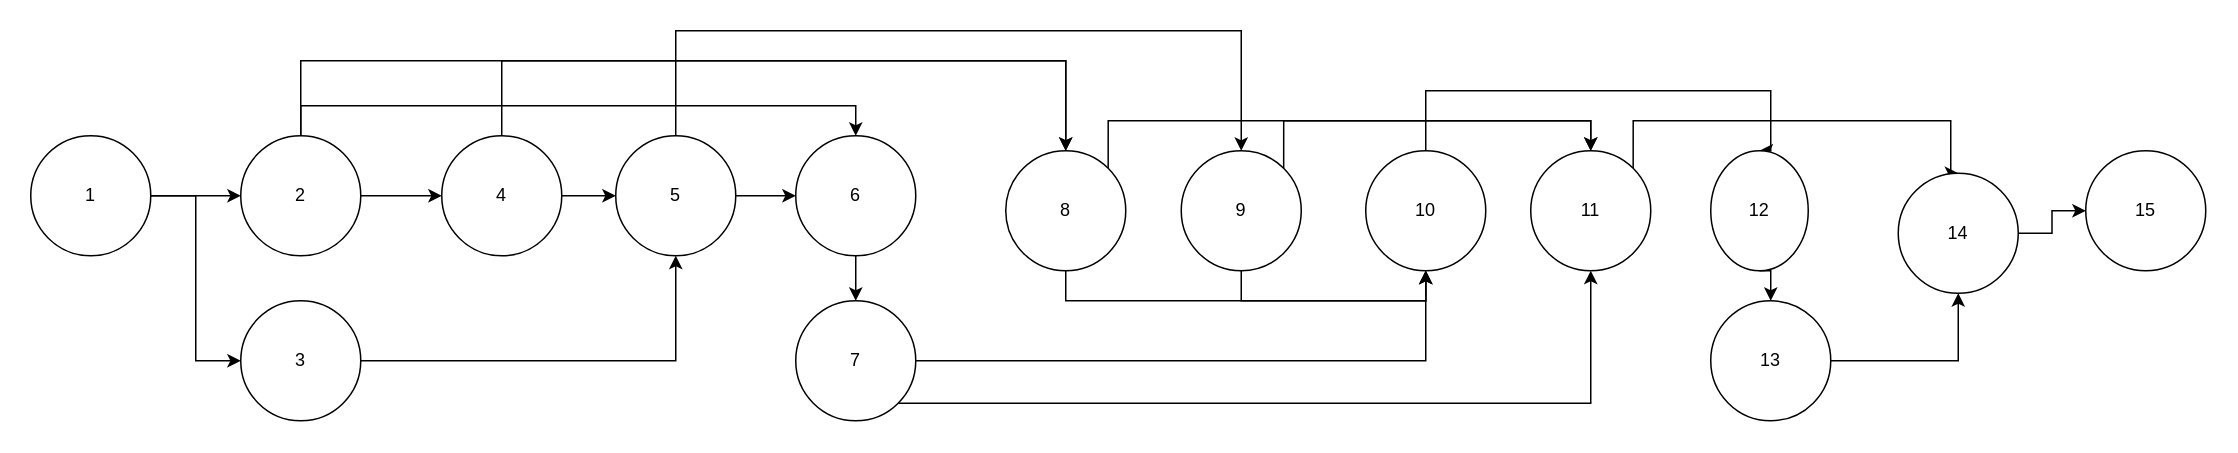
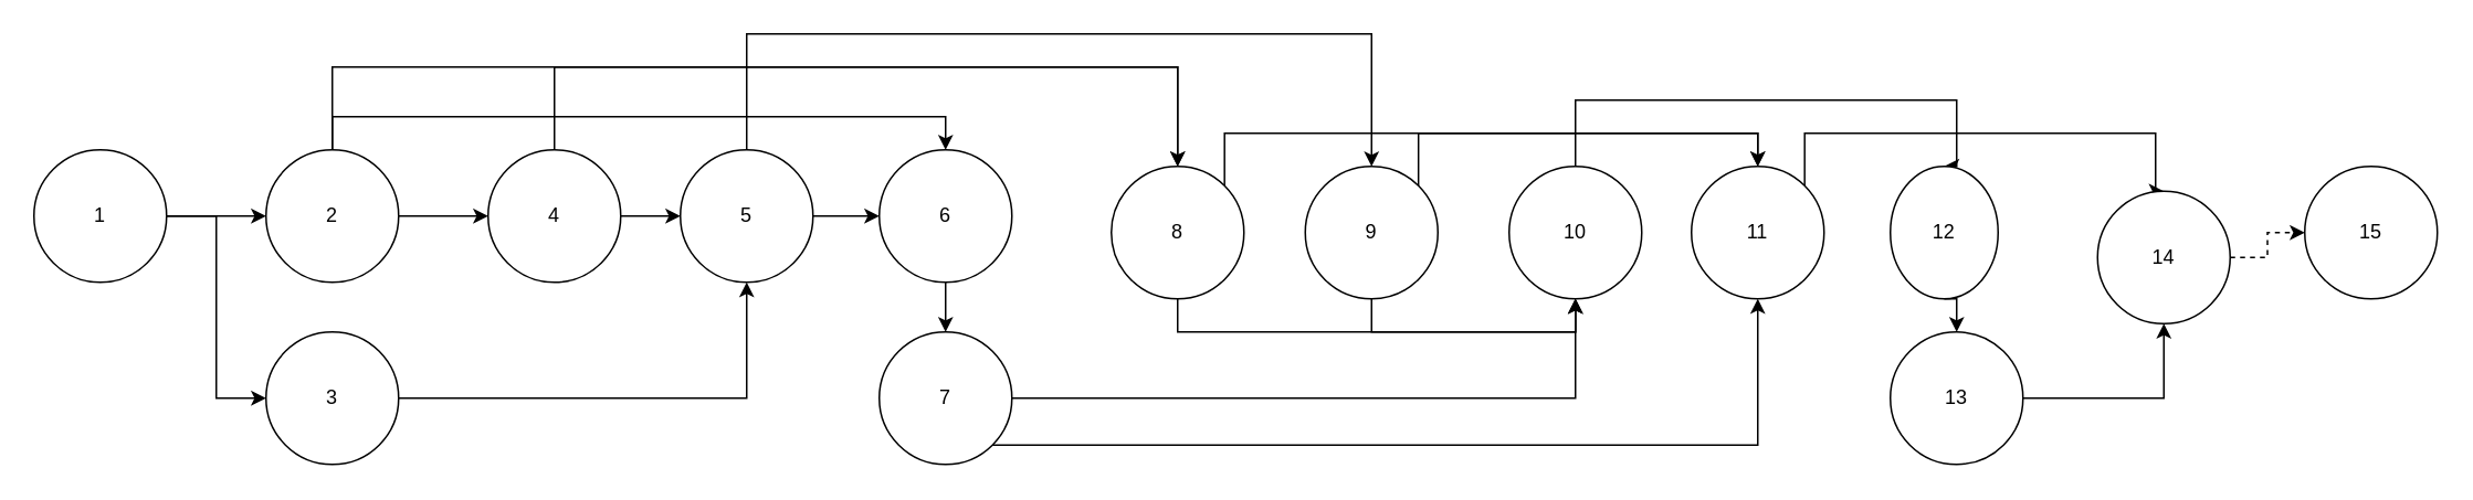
  <mxCell id="0" />
  <mxCell id="1" parent="0" />
  <mxCell id="2" style="edgeStyle=orthogonalEdgeStyle;rounded=0;orthogonalLoop=1;jettySize=auto;html=1;exitX=1;exitY=0.5;exitDx=0;exitDy=0;entryX=0;entryY=0.5;entryDx=0;entryDy=0;" edge="1" parent="1" source="4" target="8"><mxGeometry relative="1" as="geometry" /></mxCell>
  <mxCell id="3" style="edgeStyle=orthogonalEdgeStyle;rounded=0;orthogonalLoop=1;jettySize=auto;html=1;exitX=1;exitY=0.5;exitDx=0;exitDy=0;entryX=0;entryY=0.5;entryDx=0;entryDy=0;" edge="1" parent="1" source="4" target="10"><mxGeometry relative="1" as="geometry" /></mxCell>
  <mxCell id="4" value="1" style="ellipse;whiteSpace=wrap;html=1;aspect=fixed;" vertex="1" parent="1"><mxGeometry x="20" y="90" width="80" height="80" as="geometry" /></mxCell>
  <mxCell id="5" style="edgeStyle=orthogonalEdgeStyle;rounded=0;orthogonalLoop=1;jettySize=auto;html=1;exitX=1;exitY=0.5;exitDx=0;exitDy=0;entryX=0;entryY=0.5;entryDx=0;entryDy=0;" edge="1" parent="1" source="8" target="13"><mxGeometry relative="1" as="geometry" /></mxCell>
  <mxCell id="6" style="edgeStyle=orthogonalEdgeStyle;rounded=0;orthogonalLoop=1;jettySize=auto;html=1;exitX=0.5;exitY=0;exitDx=0;exitDy=0;entryX=0.5;entryY=0;entryDx=0;entryDy=0;" edge="1" parent="1" source="8" target="18"><mxGeometry relative="1" as="geometry"><Array as="points"><mxPoint x="200" y="70" /><mxPoint x="570" y="70" /></Array></mxGeometry></mxCell>
  <mxCell id="7" style="edgeStyle=orthogonalEdgeStyle;rounded=0;orthogonalLoop=1;jettySize=auto;html=1;exitX=0.5;exitY=0;exitDx=0;exitDy=0;" edge="1" parent="1" source="8"><mxGeometry relative="1" as="geometry"><mxPoint x="710" y="100" as="targetPoint" /><Array as="points"><mxPoint x="200" y="40" /><mxPoint x="710" y="40" /></Array></mxGeometry></mxCell>
  <mxCell id="8" value="2" style="ellipse;whiteSpace=wrap;html=1;aspect=fixed;" vertex="1" parent="1"><mxGeometry x="160" y="90" width="80" height="80" as="geometry" /></mxCell>
  <mxCell id="9" style="edgeStyle=orthogonalEdgeStyle;rounded=0;orthogonalLoop=1;jettySize=auto;html=1;exitX=1;exitY=0.5;exitDx=0;exitDy=0;entryX=0.5;entryY=1;entryDx=0;entryDy=0;" edge="1" parent="1" source="10" target="16"><mxGeometry relative="1" as="geometry" /></mxCell>
  <mxCell id="10" value="3" style="ellipse;whiteSpace=wrap;html=1;aspect=fixed;" vertex="1" parent="1"><mxGeometry x="160" y="200" width="80" height="80" as="geometry" /></mxCell>
  <mxCell id="11" style="edgeStyle=orthogonalEdgeStyle;rounded=0;orthogonalLoop=1;jettySize=auto;html=1;exitX=1;exitY=0.5;exitDx=0;exitDy=0;" edge="1" parent="1" source="13" target="16"><mxGeometry relative="1" as="geometry" /></mxCell>
  <mxCell id="12" style="edgeStyle=orthogonalEdgeStyle;rounded=0;orthogonalLoop=1;jettySize=auto;html=1;exitX=0.5;exitY=0;exitDx=0;exitDy=0;entryX=0.5;entryY=0;entryDx=0;entryDy=0;" edge="1" parent="1" source="13" target="24"><mxGeometry relative="1" as="geometry"><Array as="points"><mxPoint x="334" y="40" /><mxPoint x="710" y="40" /></Array></mxGeometry></mxCell>
  <mxCell id="13" value="4" style="ellipse;whiteSpace=wrap;html=1;aspect=fixed;" vertex="1" parent="1"><mxGeometry x="294" y="90" width="80" height="80" as="geometry" /></mxCell>
  <mxCell id="14" style="edgeStyle=orthogonalEdgeStyle;rounded=0;orthogonalLoop=1;jettySize=auto;html=1;exitX=1;exitY=0.5;exitDx=0;exitDy=0;entryX=0;entryY=0.5;entryDx=0;entryDy=0;" edge="1" parent="1" source="16" target="18"><mxGeometry relative="1" as="geometry" /></mxCell>
  <mxCell id="15" style="edgeStyle=orthogonalEdgeStyle;rounded=0;orthogonalLoop=1;jettySize=auto;html=1;exitX=0.5;exitY=0;exitDx=0;exitDy=0;entryX=0.5;entryY=0;entryDx=0;entryDy=0;" edge="1" parent="1" source="16" target="27"><mxGeometry relative="1" as="geometry"><Array as="points"><mxPoint x="450" y="20" /><mxPoint x="827" y="20" /></Array></mxGeometry></mxCell>
  <mxCell id="16" value="5" style="ellipse;whiteSpace=wrap;html=1;aspect=fixed;" vertex="1" parent="1"><mxGeometry x="410" y="90" width="80" height="80" as="geometry" /></mxCell>
  <mxCell id="17" style="edgeStyle=orthogonalEdgeStyle;rounded=0;orthogonalLoop=1;jettySize=auto;html=1;exitX=0.5;exitY=1;exitDx=0;exitDy=0;entryX=0.5;entryY=0;entryDx=0;entryDy=0;" edge="1" parent="1" source="18" target="21"><mxGeometry relative="1" as="geometry" /></mxCell>
  <mxCell id="18" value="6" style="ellipse;whiteSpace=wrap;html=1;aspect=fixed;" vertex="1" parent="1"><mxGeometry x="530" y="90" width="80" height="80" as="geometry" /></mxCell>
  <mxCell id="19" style="edgeStyle=orthogonalEdgeStyle;rounded=0;orthogonalLoop=1;jettySize=auto;html=1;exitX=1;exitY=0.5;exitDx=0;exitDy=0;entryX=0.5;entryY=1;entryDx=0;entryDy=0;" edge="1" parent="1" source="21" target="29"><mxGeometry relative="1" as="geometry" /></mxCell>
  <mxCell id="20" style="edgeStyle=orthogonalEdgeStyle;rounded=0;orthogonalLoop=1;jettySize=auto;html=1;exitX=1;exitY=1;exitDx=0;exitDy=0;entryX=0.5;entryY=1;entryDx=0;entryDy=0;" edge="1" parent="1" source="21" target="31"><mxGeometry relative="1" as="geometry" /></mxCell>
  <mxCell id="21" value="7" style="ellipse;whiteSpace=wrap;html=1;aspect=fixed;" vertex="1" parent="1"><mxGeometry x="530" y="200" width="80" height="80" as="geometry" /></mxCell>
  <mxCell id="22" style="edgeStyle=orthogonalEdgeStyle;rounded=0;orthogonalLoop=1;jettySize=auto;html=1;exitX=0.5;exitY=1;exitDx=0;exitDy=0;entryX=0.5;entryY=1;entryDx=0;entryDy=0;" edge="1" parent="1" source="24" target="29"><mxGeometry relative="1" as="geometry" /></mxCell>
  <mxCell id="23" style="edgeStyle=orthogonalEdgeStyle;rounded=0;orthogonalLoop=1;jettySize=auto;html=1;exitX=1;exitY=0;exitDx=0;exitDy=0;entryX=0.5;entryY=0;entryDx=0;entryDy=0;" edge="1" parent="1" source="24" target="31"><mxGeometry relative="1" as="geometry"><Array as="points"><mxPoint x="738" y="80" /><mxPoint x="1060" y="80" /></Array></mxGeometry></mxCell>
  <mxCell id="24" value="8" style="ellipse;whiteSpace=wrap;html=1;aspect=fixed;" vertex="1" parent="1"><mxGeometry x="670" y="100" width="80" height="80" as="geometry" /></mxCell>
  <mxCell id="25" style="edgeStyle=orthogonalEdgeStyle;rounded=0;orthogonalLoop=1;jettySize=auto;html=1;exitX=0.5;exitY=1;exitDx=0;exitDy=0;" edge="1" parent="1" source="27"><mxGeometry relative="1" as="geometry"><mxPoint x="950" y="180" as="targetPoint" /><Array as="points"><mxPoint x="827" y="200" /><mxPoint x="950" y="200" /></Array></mxGeometry></mxCell>
  <mxCell id="26" style="edgeStyle=orthogonalEdgeStyle;rounded=0;orthogonalLoop=1;jettySize=auto;html=1;exitX=1;exitY=0;exitDx=0;exitDy=0;entryX=0.5;entryY=0;entryDx=0;entryDy=0;" edge="1" parent="1" source="27" target="31"><mxGeometry relative="1" as="geometry"><Array as="points"><mxPoint x="855" y="80" /><mxPoint x="1060" y="80" /></Array></mxGeometry></mxCell>
  <mxCell id="27" value="9" style="ellipse;whiteSpace=wrap;html=1;aspect=fixed;" vertex="1" parent="1"><mxGeometry x="787" y="100" width="80" height="80" as="geometry" /></mxCell>
  <mxCell id="28" style="edgeStyle=orthogonalEdgeStyle;rounded=0;orthogonalLoop=1;jettySize=auto;html=1;exitX=0.5;exitY=0;exitDx=0;exitDy=0;entryX=0.5;entryY=0;entryDx=0;entryDy=0;" edge="1" parent="1" source="29" target="33"><mxGeometry relative="1" as="geometry"><Array as="points"><mxPoint x="950" y="60" /><mxPoint x="1180" y="60" /></Array></mxGeometry></mxCell>
  <mxCell id="29" value="10" style="ellipse;whiteSpace=wrap;html=1;aspect=fixed;" vertex="1" parent="1"><mxGeometry x="910" y="100" width="80" height="80" as="geometry" /></mxCell>
  <mxCell id="30" style="edgeStyle=orthogonalEdgeStyle;rounded=0;orthogonalLoop=1;jettySize=auto;html=1;exitX=1;exitY=0;exitDx=0;exitDy=0;entryX=0.5;entryY=0;entryDx=0;entryDy=0;" edge="1" parent="1" source="31" target="37"><mxGeometry relative="1" as="geometry"><Array as="points"><mxPoint x="1088" y="80" /><mxPoint x="1300" y="80" /></Array></mxGeometry></mxCell>
  <mxCell id="31" value="11" style="ellipse;whiteSpace=wrap;html=1;aspect=fixed;" vertex="1" parent="1"><mxGeometry x="1020" y="100" width="80" height="80" as="geometry" /></mxCell>
  <mxCell id="32" style="edgeStyle=orthogonalEdgeStyle;rounded=0;orthogonalLoop=1;jettySize=auto;html=1;exitX=0.5;exitY=1;exitDx=0;exitDy=0;entryX=0.5;entryY=0;entryDx=0;entryDy=0;" edge="1" parent="1" source="33" target="35"><mxGeometry relative="1" as="geometry" /></mxCell>
  <mxCell id="33" value="12" style="ellipse;whiteSpace=wrap;html=1;aspect=fixed;" vertex="1" parent="1"><mxGeometry x="1140" y="100" width="65" height="80" as="geometry" /></mxCell>
  <mxCell id="34" style="edgeStyle=orthogonalEdgeStyle;rounded=0;orthogonalLoop=1;jettySize=auto;html=1;exitX=1;exitY=0.5;exitDx=0;exitDy=0;" edge="1" parent="1" source="35" target="37"><mxGeometry relative="1" as="geometry" /></mxCell>
  <mxCell id="35" value="13" style="ellipse;whiteSpace=wrap;html=1;aspect=fixed;" vertex="1" parent="1"><mxGeometry x="1140" y="200" width="80" height="80" as="geometry" /></mxCell>
- <mxCell id="36" style="edgeStyle=orthogonalEdgeStyle;rounded=0;orthogonalLoop=1;jettySize=auto;html=1;exitX=1;exitY=0.5;exitDx=0;exitDy=0;" edge="1" parent="1" source="37" target="38"><mxGeometry relative="1" as="geometry" /></mxCell>
+ <mxCell id="36" style="edgeStyle=orthogonalEdgeStyle;rounded=0;orthogonalLoop=1;jettySize=auto;html=1;exitX=1;exitY=0.5;exitDx=0;exitDy=0;dashed=1;" edge="1" parent="1" source="37" target="38"><mxGeometry relative="1" as="geometry" /></mxCell>
  <mxCell id="37" value="14" style="ellipse;whiteSpace=wrap;html=1;aspect=fixed;" vertex="1" parent="1"><mxGeometry x="1265" y="115" width="80" height="80" as="geometry" /></mxCell>
  <mxCell id="38" value="15" style="ellipse;whiteSpace=wrap;html=1;aspect=fixed;" vertex="1" parent="1"><mxGeometry x="1390" y="100" width="80" height="80" as="geometry" /></mxCell>
